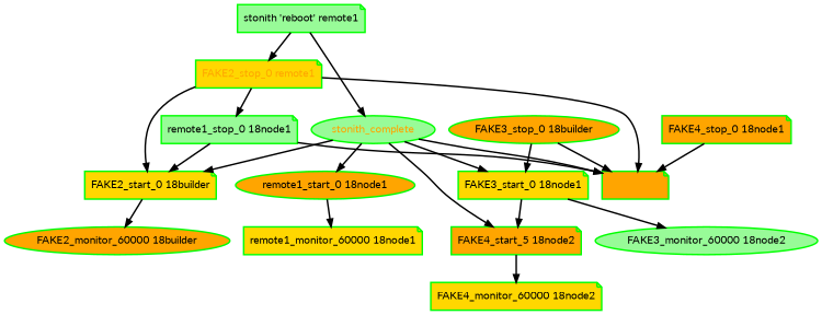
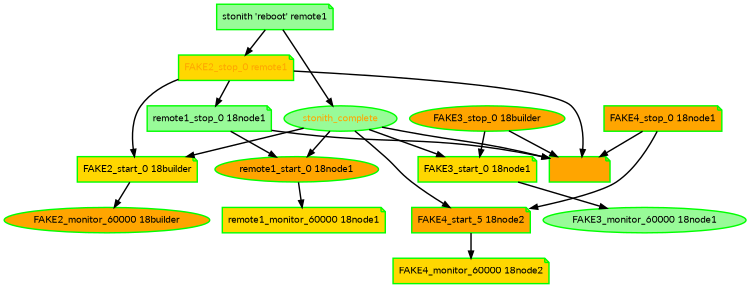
  digraph {
    fontname=Lato
    node [color=green fillcolor=orange fontcolor=black fontname=Lato shape=note style="bold,filled"]
    edge [fontname=Lato style=bold]
    "FAKE2_monitor_60000 18builder" [shape=ellipse]
    "FAKE2_start_0 18builder" [fillcolor=gold]
    "FAKE2_stop_0 remote1" [fillcolor=gold fontcolor=orange]
    all_stopped [fontcolor=orange]
    "remote1_stop_0 18node1" [fillcolor=palegreen]
    "remote1_start_0 18node1" [shape=ellipse]
    "remote1_monitor_60000 18node1" [fillcolor=gold]
-   "FAKE3_monitor_60000 18node1" [fillcolor=palegreen shape=ellipse label="FAKE3_monitor_60000 18node2"]
+   "FAKE3_monitor_60000 18node1" [fillcolor=palegreen shape=ellipse]
    "FAKE3_start_0 18node1" [fillcolor=gold]
    "FAKE3_stop_0 18builder" [shape=ellipse]
    "FAKE4_monitor_60000 18node2" [fillcolor=gold]
    n12 [label="FAKE4_start_5 18node2"]
    "FAKE4_stop_0 18node1"
    "stonith 'reboot' remote1" [fillcolor=palegreen]
    stonith_complete [fillcolor=palegreen fontcolor=orange shape=ellipse]
    "FAKE2_start_0 18builder" -> "FAKE2_monitor_60000 18builder"
    "FAKE2_stop_0 remote1" -> "FAKE2_start_0 18builder"
    "FAKE2_stop_0 remote1" -> all_stopped
    "FAKE2_stop_0 remote1" -> "remote1_stop_0 18node1"
    "remote1_stop_0 18node1" -> all_stopped
-   "remote1_stop_0 18node1" -> "FAKE2_start_0 18builder"
+   "remote1_stop_0 18node1" -> "remote1_start_0 18node1"
    "remote1_start_0 18node1" -> "remote1_monitor_60000 18node1"
    "FAKE3_start_0 18node1" -> "FAKE3_monitor_60000 18node1"
    "FAKE3_stop_0 18builder" -> all_stopped
    "FAKE3_stop_0 18builder" -> "FAKE3_start_0 18node1"
    n12 -> "FAKE4_monitor_60000 18node2"
    "FAKE4_stop_0 18node1" -> all_stopped
-   "FAKE3_start_0 18node1" -> n12
+   "FAKE4_stop_0 18node1" -> n12
    "stonith 'reboot' remote1" -> "FAKE2_stop_0 remote1"
    "stonith 'reboot' remote1" -> stonith_complete
    stonith_complete -> "FAKE2_start_0 18builder"
    stonith_complete -> all_stopped
    stonith_complete -> "remote1_start_0 18node1"
    stonith_complete -> "FAKE3_start_0 18node1"
    stonith_complete -> n12
  }
